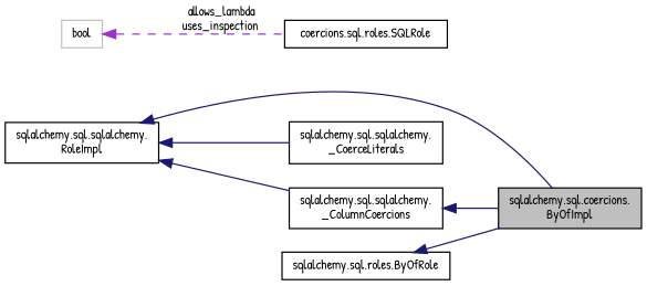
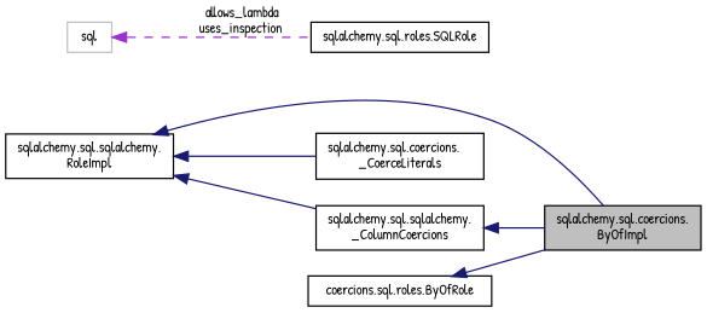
  digraph {
    fontname="Patrick Hand"
    rankdir=LR
    node [color=black fillcolor=white fontname="Patrick Hand" fontsize=10 shape=record style=filled]
    edge [color=midnightblue dir=back fontname="Patrick Hand" fontsize=10 labelfontname=Helvetica labelfontsize=10 style=solid]
    n1 [fillcolor=grey75 fontcolor=black height=0.2 label="sqlalchemy.sql.coercions.\lByOfImpl" width=0.4]
-   n2 [height=0.2 label="sqlalchemy.sql.sqlalchemy.\l_CoerceLiterals" width=0.4]
+   n2 [height=0.2 label="sqlalchemy.sql.coercions.\l_CoerceLiterals" width=0.4]
    n3 [height=0.2 label="sqlalchemy.sql.sqlalchemy.\lRoleImpl" width=0.4]
    n4 [height=0.2 label="sqlalchemy.sql.sqlalchemy.\l_ColumnCoercions" width=0.4]
-   n5 [height=0.2 label="sqlalchemy.sql.roles.ByOfRole" width=0.4]
-   n6 [height=0.2 label="coercions.sql.roles.SQLRole" width=0.4]
-   n7 [color=grey75 height=0.2 label=bool width=0.4]
+   n5 [height=0.2 label="coercions.sql.roles.ByOfRole" width=0.4]
+   n6 [height=0.2 label="sqlalchemy.sql.roles.SQLRole" width=0.4]
+   n7 [color=grey75 height=0.2 label=sql width=0.4]
    n3 -> n1
    n3 -> n2
    n3 -> n4
    n4 -> n1
    n5 -> n1
    n7 -> n6 [color=darkorchid3 label=" allows_lambda\nuses_inspection" style=dashed]
  }
